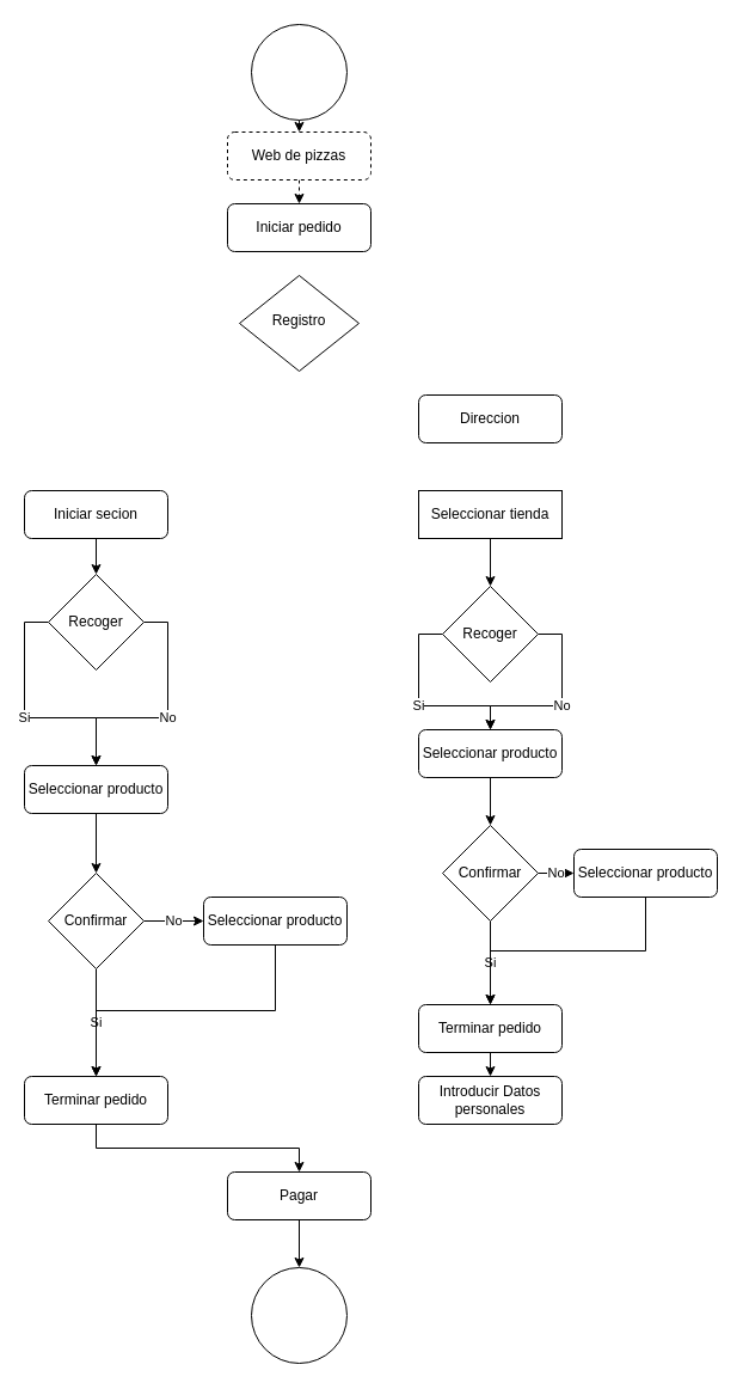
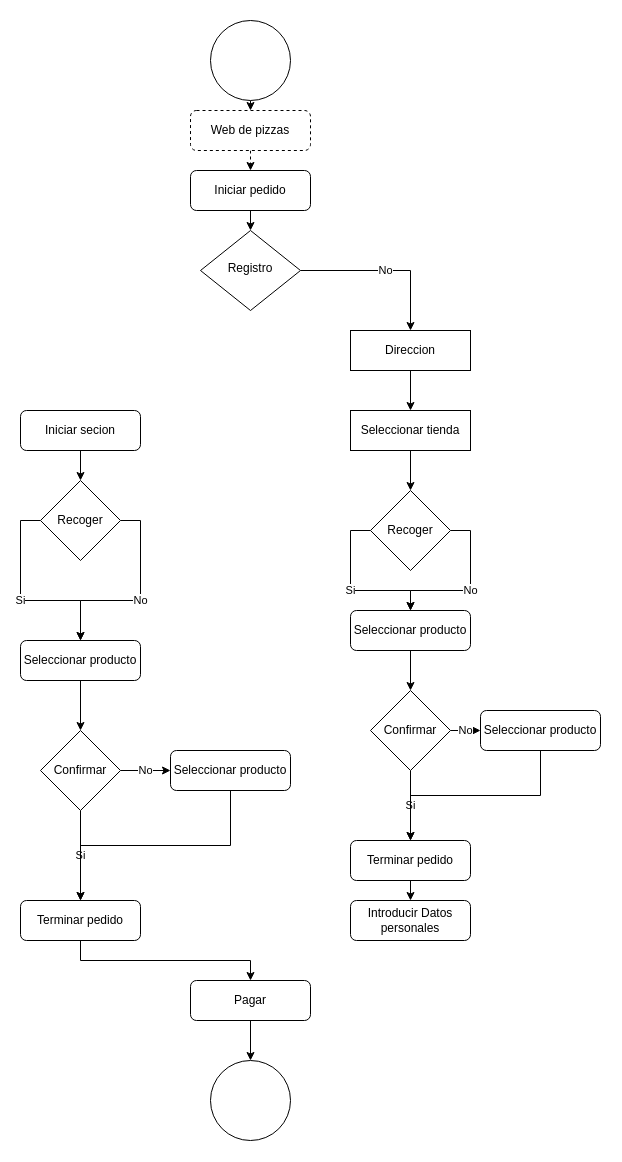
  <mxCell id="0" />
  <mxCell id="1" parent="0" />
  <mxCell id="2" style="edgeStyle=orthogonalEdgeStyle;rounded=0;orthogonalLoop=1;jettySize=auto;html=1;exitX=0.5;exitY=1;exitDx=0;exitDy=0;entryX=0.5;entryY=0;entryDx=0;entryDy=0;dashed=1;" parent="1" source="3" target="7" edge="1"><mxGeometry relative="1" as="geometry" /></mxCell>
  <mxCell id="3" value="Web de pizzas" style="rounded=1;whiteSpace=wrap;html=1;fontSize=12;glass=0;strokeWidth=1;shadow=0;dashed=1;" parent="1" vertex="1"><mxGeometry x="190" y="110" width="120" height="40" as="geometry" /></mxCell>
+ <mxCell id="4" value="No" style="edgeStyle=orthogonalEdgeStyle;rounded=0;orthogonalLoop=1;jettySize=auto;html=1;exitX=1;exitY=0.5;exitDx=0;exitDy=0;entryX=0.5;entryY=0;entryDx=0;entryDy=0;" parent="1" source="5" target="11" edge="1"><mxGeometry relative="1" as="geometry" /></mxCell>
  <mxCell id="5" value="Registro" style="rhombus;whiteSpace=wrap;html=1;shadow=0;fontFamily=Helvetica;fontSize=12;align=center;strokeWidth=1;spacing=6;spacingTop=-4;" parent="1" vertex="1"><mxGeometry x="200" y="230" width="100" height="80" as="geometry" /></mxCell>
+ <mxCell id="6" style="edgeStyle=orthogonalEdgeStyle;rounded=0;orthogonalLoop=1;jettySize=auto;html=1;exitX=0.5;exitY=1;exitDx=0;exitDy=0;entryX=0.5;entryY=0;entryDx=0;entryDy=0;" parent="1" source="7" target="5" edge="1"><mxGeometry relative="1" as="geometry" /></mxCell>
  <mxCell id="7" value="Iniciar pedido" style="rounded=1;whiteSpace=wrap;html=1;fontSize=12;glass=0;strokeWidth=1;shadow=0;" parent="1" vertex="1"><mxGeometry x="190" y="170" width="120" height="40" as="geometry" /></mxCell>
  <mxCell id="8" style="edgeStyle=orthogonalEdgeStyle;rounded=0;orthogonalLoop=1;jettySize=auto;html=1;exitX=0.5;exitY=1;exitDx=0;exitDy=0;" parent="1" source="9" target="18" edge="1"><mxGeometry relative="1" as="geometry" /></mxCell>
  <mxCell id="9" value="Iniciar secion" style="rounded=1;whiteSpace=wrap;html=1;fontSize=12;glass=0;strokeWidth=1;shadow=0;" parent="1" vertex="1"><mxGeometry x="20" y="410" width="120" height="40" as="geometry" /></mxCell>
- <mxCell id="11" value="Direccion" style="rounded=1;whiteSpace=wrap;html=1;fontSize=12;glass=0;strokeWidth=1;shadow=0;" parent="1" vertex="1"><mxGeometry x="350" y="330" width="120" height="40" as="geometry" /></mxCell>
+ <mxCell id="10" value="" style="edgeStyle=orthogonalEdgeStyle;rounded=0;orthogonalLoop=1;jettySize=auto;html=1;" parent="1" source="11" target="15" edge="1"><mxGeometry relative="1" as="geometry" /></mxCell>
+ <mxCell id="11" value="Direccion" style="whiteSpace=wrap;html=1;fontSize=12;glass=0;strokeWidth=1;shadow=0;rounded=0;" parent="1" vertex="1"><mxGeometry x="350" y="330" width="120" height="40" as="geometry" /></mxCell>
  <mxCell id="12" style="edgeStyle=orthogonalEdgeStyle;rounded=0;orthogonalLoop=1;jettySize=auto;html=1;exitX=0.5;exitY=1;exitDx=0;exitDy=0;entryX=0.5;entryY=0;entryDx=0;entryDy=0;" parent="1" source="13" target="3" edge="1"><mxGeometry relative="1" as="geometry" /></mxCell>
  <mxCell id="13" value="" style="ellipse;whiteSpace=wrap;html=1;aspect=fixed;" parent="1" vertex="1"><mxGeometry x="210" width="80" height="80" as="geometry" y="20" /></mxCell>
  <mxCell id="14" style="edgeStyle=orthogonalEdgeStyle;rounded=0;orthogonalLoop=1;jettySize=auto;html=1;exitX=0.5;exitY=1;exitDx=0;exitDy=0;entryX=0.5;entryY=0;entryDx=0;entryDy=0;" parent="1" source="15" target="28" edge="1"><mxGeometry relative="1" as="geometry"><mxPoint x="250" y="490" as="targetPoint" /></mxGeometry></mxCell>
  <mxCell id="15" value="Seleccionar tienda" style="whiteSpace=wrap;html=1;fontSize=12;glass=0;strokeWidth=1;shadow=0;rounded=0;" parent="1" vertex="1"><mxGeometry x="350" y="410" width="120" height="40" as="geometry" /></mxCell>
  <mxCell id="16" value="Si" style="edgeStyle=orthogonalEdgeStyle;rounded=0;orthogonalLoop=1;jettySize=auto;html=1;exitX=0;exitY=0.5;exitDx=0;exitDy=0;entryX=0.5;entryY=0;entryDx=0;entryDy=0;" parent="1" source="18" target="20" edge="1"><mxGeometry relative="1" as="geometry" /></mxCell>
  <mxCell id="17" value="No" style="edgeStyle=orthogonalEdgeStyle;rounded=0;orthogonalLoop=1;jettySize=auto;html=1;exitX=1;exitY=0.5;exitDx=0;exitDy=0;entryX=0.5;entryY=0;entryDx=0;entryDy=0;" parent="1" source="18" target="20" edge="1"><mxGeometry relative="1" as="geometry"><mxPoint x="250" y="610" as="targetPoint" /></mxGeometry></mxCell>
  <mxCell id="18" value="Recoger" style="rhombus;whiteSpace=wrap;html=1;" parent="1" vertex="1"><mxGeometry x="40" y="480" width="80" height="80" as="geometry" /></mxCell>
  <mxCell id="19" style="edgeStyle=orthogonalEdgeStyle;rounded=0;orthogonalLoop=1;jettySize=auto;html=1;exitX=0.5;exitY=1;exitDx=0;exitDy=0;entryX=0.5;entryY=0;entryDx=0;entryDy=0;" parent="1" source="20" target="36" edge="1"><mxGeometry relative="1" as="geometry" /></mxCell>
  <mxCell id="20" value="Seleccionar producto" style="rounded=1;whiteSpace=wrap;html=1;fontSize=12;glass=0;strokeWidth=1;shadow=0;" parent="1" vertex="1"><mxGeometry x="20" y="640" width="120" height="40" as="geometry" /></mxCell>
  <mxCell id="21" style="edgeStyle=orthogonalEdgeStyle;rounded=0;orthogonalLoop=1;jettySize=auto;html=1;exitX=0.5;exitY=1;exitDx=0;exitDy=0;entryX=0.5;entryY=0;entryDx=0;entryDy=0;" parent="1" source="22" target="24" edge="1"><mxGeometry relative="1" as="geometry" /></mxCell>
  <mxCell id="22" value="Terminar pedido" style="rounded=1;whiteSpace=wrap;html=1;fontSize=12;glass=0;strokeWidth=1;shadow=0;" parent="1" vertex="1"><mxGeometry x="20" y="900" width="120" height="40" as="geometry" /></mxCell>
  <mxCell id="23" style="edgeStyle=orthogonalEdgeStyle;rounded=0;orthogonalLoop=1;jettySize=auto;html=1;exitX=0.5;exitY=1;exitDx=0;exitDy=0;entryX=0.5;entryY=0;entryDx=0;entryDy=0;" parent="1" source="24" target="25" edge="1"><mxGeometry relative="1" as="geometry" /></mxCell>
  <mxCell id="24" value="Pagar" style="rounded=1;whiteSpace=wrap;html=1;fontSize=12;glass=0;strokeWidth=1;shadow=0;" parent="1" vertex="1"><mxGeometry x="190" y="980" width="120" height="40" as="geometry" /></mxCell>
  <mxCell id="25" value="" style="ellipse;whiteSpace=wrap;html=1;aspect=fixed;" parent="1" vertex="1"><mxGeometry x="210" y="1060" width="80" height="80" as="geometry" /></mxCell>
  <mxCell id="26" value="Si" style="edgeStyle=orthogonalEdgeStyle;rounded=0;orthogonalLoop=1;jettySize=auto;html=1;exitX=0;exitY=0.5;exitDx=0;exitDy=0;entryX=0.5;entryY=0;entryDx=0;entryDy=0;" parent="1" source="28" target="30" edge="1"><mxGeometry relative="1" as="geometry" /></mxCell>
  <mxCell id="27" value="No" style="edgeStyle=orthogonalEdgeStyle;rounded=0;orthogonalLoop=1;jettySize=auto;html=1;exitX=1;exitY=0.5;exitDx=0;exitDy=0;entryX=0.5;entryY=0;entryDx=0;entryDy=0;" parent="1" source="28" target="30" edge="1"><mxGeometry relative="1" as="geometry"><mxPoint x="420" y="610" as="targetPoint" /></mxGeometry></mxCell>
  <mxCell id="28" value="Recoger" style="rhombus;whiteSpace=wrap;html=1;" parent="1" vertex="1"><mxGeometry x="370" y="490" width="80" height="80" as="geometry" /></mxCell>
  <mxCell id="29" style="edgeStyle=orthogonalEdgeStyle;rounded=0;orthogonalLoop=1;jettySize=auto;html=1;exitX=0.5;exitY=1;exitDx=0;exitDy=0;entryX=0.5;entryY=0;entryDx=0;entryDy=0;" parent="1" source="30" target="39" edge="1"><mxGeometry relative="1" as="geometry" /></mxCell>
  <mxCell id="30" value="Seleccionar producto" style="rounded=1;whiteSpace=wrap;html=1;fontSize=12;glass=0;strokeWidth=1;shadow=0;" parent="1" vertex="1"><mxGeometry x="350" y="610" width="120" height="40" as="geometry" /></mxCell>
  <mxCell id="31" style="edgeStyle=orthogonalEdgeStyle;rounded=0;orthogonalLoop=1;jettySize=auto;html=1;exitX=0.5;exitY=1;exitDx=0;exitDy=0;entryX=0.5;entryY=0;entryDx=0;entryDy=0;" parent="1" source="32" target="33" edge="1"><mxGeometry relative="1" as="geometry" /></mxCell>
  <mxCell id="32" value="Terminar pedido" style="rounded=1;whiteSpace=wrap;html=1;fontSize=12;glass=0;strokeWidth=1;shadow=0;" parent="1" vertex="1"><mxGeometry x="350" y="840" width="120" height="40" as="geometry" /></mxCell>
  <mxCell id="33" value="Introducir Datos personales" style="rounded=1;whiteSpace=wrap;html=1;fontSize=12;glass=0;strokeWidth=1;shadow=0;" parent="1" vertex="1"><mxGeometry x="350" y="900" width="120" height="40" as="geometry" /></mxCell>
  <mxCell id="34" value="Si" style="edgeStyle=orthogonalEdgeStyle;rounded=0;orthogonalLoop=1;jettySize=auto;html=1;exitX=0.5;exitY=1;exitDx=0;exitDy=0;entryX=0.5;entryY=0;entryDx=0;entryDy=0;" parent="1" source="36" target="22" edge="1"><mxGeometry relative="1" as="geometry" /></mxCell>
  <mxCell id="35" value="No" style="edgeStyle=orthogonalEdgeStyle;rounded=0;orthogonalLoop=1;jettySize=auto;html=1;exitX=1;exitY=0.5;exitDx=0;exitDy=0;entryX=0;entryY=0.5;entryDx=0;entryDy=0;" parent="1" source="36" target="41" edge="1"><mxGeometry relative="1" as="geometry" /></mxCell>
  <mxCell id="36" value="Confirmar" style="rhombus;whiteSpace=wrap;html=1;" parent="1" vertex="1"><mxGeometry x="40" y="730" width="80" height="80" as="geometry" /></mxCell>
  <mxCell id="37" value="Si" style="edgeStyle=orthogonalEdgeStyle;rounded=0;orthogonalLoop=1;jettySize=auto;html=1;exitX=0.5;exitY=1;exitDx=0;exitDy=0;entryX=0.5;entryY=0;entryDx=0;entryDy=0;" parent="1" source="39" target="32" edge="1"><mxGeometry relative="1" as="geometry" /></mxCell>
  <mxCell id="38" value="No" style="edgeStyle=orthogonalEdgeStyle;rounded=0;orthogonalLoop=1;jettySize=auto;html=1;exitX=1;exitY=0.5;exitDx=0;exitDy=0;entryX=0;entryY=0.5;entryDx=0;entryDy=0;" parent="1" source="39" target="43" edge="1"><mxGeometry relative="1" as="geometry" /></mxCell>
  <mxCell id="39" value="Confirmar" style="rhombus;whiteSpace=wrap;html=1;" parent="1" vertex="1"><mxGeometry x="370" y="690" width="80" height="80" as="geometry" /></mxCell>
  <mxCell id="40" style="edgeStyle=orthogonalEdgeStyle;rounded=0;orthogonalLoop=1;jettySize=auto;html=1;exitX=0.5;exitY=1;exitDx=0;exitDy=0;entryX=0.5;entryY=0;entryDx=0;entryDy=0;" parent="1" source="41" target="22" edge="1"><mxGeometry relative="1" as="geometry" /></mxCell>
  <mxCell id="41" value="Seleccionar producto" style="rounded=1;whiteSpace=wrap;html=1;fontSize=12;glass=0;strokeWidth=1;shadow=0;" parent="1" vertex="1"><mxGeometry x="170" y="750" width="120" height="40" as="geometry" /></mxCell>
  <mxCell id="42" style="edgeStyle=orthogonalEdgeStyle;rounded=0;orthogonalLoop=1;jettySize=auto;html=1;exitX=0.5;exitY=1;exitDx=0;exitDy=0;entryX=0.5;entryY=0;entryDx=0;entryDy=0;" parent="1" source="43" target="32" edge="1"><mxGeometry relative="1" as="geometry" /></mxCell>
  <mxCell id="43" value="Seleccionar producto" style="rounded=1;whiteSpace=wrap;html=1;fontSize=12;glass=0;strokeWidth=1;shadow=0;" parent="1" vertex="1"><mxGeometry x="480" y="710" width="120" height="40" as="geometry" /></mxCell>
